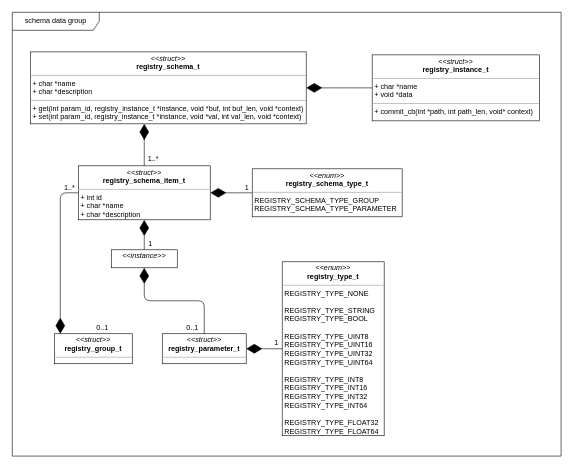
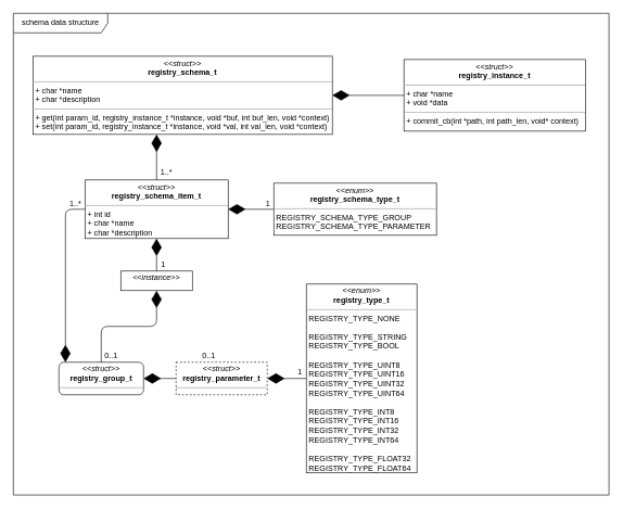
  <mxCell id="0" />
  <mxCell id="1" parent="0" />
- <mxCell id="2" value="schema data group" style="shape=umlFrame;whiteSpace=wrap;html=1;verticalAlign=top;width=145;height=30;swimlaneFillColor=#ffffff;" parent="1" vertex="1"><mxGeometry x="20" y="20" width="915" height="740" as="geometry" /></mxCell>
+ <mxCell id="2" value="schema data structure" style="shape=umlFrame;whiteSpace=wrap;html=1;verticalAlign=top;width=145;height=30;swimlaneFillColor=#ffffff;" parent="1" vertex="1"><mxGeometry x="20" y="20" width="915" height="740" as="geometry" /></mxCell>
  <mxCell id="3" value="&lt;p style=&quot;margin: 0px ; margin-top: 4px ; text-align: center&quot;&gt;&lt;i&gt;&amp;lt;&amp;lt;struct&amp;gt;&amp;gt;&lt;/i&gt;&lt;br&gt;&lt;b&gt;registry_schema_t&lt;/b&gt;&lt;br&gt;&lt;/p&gt;&lt;hr size=&quot;1&quot;&gt;&lt;p style=&quot;margin: 0px ; margin-left: 4px&quot;&gt;+&amp;nbsp;&lt;span&gt;char *name&lt;/span&gt;&lt;/p&gt;&lt;p style=&quot;margin: 0px ; margin-left: 4px&quot;&gt;+ char *description&lt;/p&gt;&lt;hr size=&quot;1&quot;&gt;&lt;p style=&quot;margin: 0px ; margin-left: 4px&quot;&gt;+ get(int param_id, registry_instance_t *instance, void *buf, int buf_len, void *context)&lt;/p&gt;&lt;p style=&quot;margin: 0px ; margin-left: 4px&quot;&gt;+ set(int param_id, registry_instance_t *instance, void *val, int val_len, void *context)&lt;/p&gt;&lt;p style=&quot;margin: 0px ; margin-left: 4px&quot;&gt;&amp;nbsp;&lt;/p&gt;" style="verticalAlign=top;align=left;overflow=fill;fontSize=12;fontFamily=Helvetica;html=1;" parent="1" vertex="1"><mxGeometry x="50" y="86" width="460" height="120" as="geometry" /></mxCell>
  <mxCell id="4" value="&lt;p style=&quot;margin: 0px ; margin-top: 4px ; text-align: center&quot;&gt;&lt;i&gt;&amp;lt;&amp;lt;enum&amp;gt;&amp;gt;&lt;/i&gt;&lt;br&gt;&lt;b&gt;registry_type_t&lt;/b&gt;&lt;/p&gt;&lt;hr size=&quot;1&quot;&gt;&lt;p style=&quot;margin: 0px ; margin-left: 4px&quot;&gt;REGISTRY_TYPE_NONE&lt;br&gt;&lt;/p&gt;&lt;p style=&quot;margin: 0px ; margin-left: 4px&quot;&gt;&lt;br&gt;&lt;/p&gt;&lt;p style=&quot;margin: 0px ; margin-left: 4px&quot;&gt;REGISTRY_TYPE_STRING&lt;br&gt;&lt;/p&gt;&lt;p style=&quot;margin: 0px ; margin-left: 4px&quot;&gt;REGISTRY_TYPE_BOOL&lt;br&gt;&lt;/p&gt;&lt;p style=&quot;margin: 0px ; margin-left: 4px&quot;&gt;&lt;br&gt;&lt;/p&gt;&lt;p style=&quot;margin: 0px ; margin-left: 4px&quot;&gt;REGISTRY_TYPE_UINT8&lt;br&gt;&lt;/p&gt;&lt;p style=&quot;margin: 0px ; margin-left: 4px&quot;&gt;REGISTRY_TYPE_UINT16&lt;br&gt;&lt;/p&gt;&lt;p style=&quot;margin: 0px ; margin-left: 4px&quot;&gt;REGISTRY_TYPE_UINT32&lt;br&gt;&lt;/p&gt;&lt;p style=&quot;margin: 0px ; margin-left: 4px&quot;&gt;REGISTRY_TYPE_UINT64&lt;br&gt;&lt;/p&gt;&lt;p style=&quot;margin: 0px ; margin-left: 4px&quot;&gt;&lt;br&gt;&lt;/p&gt;&lt;p style=&quot;margin: 0px ; margin-left: 4px&quot;&gt;REGISTRY_TYPE_INT8&lt;br&gt;&lt;/p&gt;&lt;p style=&quot;margin: 0px ; margin-left: 4px&quot;&gt;REGISTRY_TYPE_INT16&lt;br&gt;&lt;/p&gt;&lt;p style=&quot;margin: 0px ; margin-left: 4px&quot;&gt;REGISTRY_TYPE_INT32&lt;br&gt;&lt;/p&gt;&lt;p style=&quot;margin: 0px ; margin-left: 4px&quot;&gt;REGISTRY_TYPE_INT64&lt;br&gt;&lt;/p&gt;&lt;p style=&quot;margin: 0px ; margin-left: 4px&quot;&gt;&lt;br&gt;&lt;/p&gt;&lt;p style=&quot;margin: 0px ; margin-left: 4px&quot;&gt;REGISTRY_TYPE_FLOAT32&lt;br&gt;&lt;/p&gt;&lt;p style=&quot;margin: 0px ; margin-left: 4px&quot;&gt;REGISTRY_TYPE_FLOAT64&lt;br&gt;&lt;/p&gt;" style="verticalAlign=top;align=left;overflow=fill;fontSize=12;fontFamily=Helvetica;html=1;" parent="1" vertex="1"><mxGeometry x="470" y="436" width="170" height="290" as="geometry" /></mxCell>
  <mxCell id="5" value="&lt;p style=&quot;margin: 0px ; margin-top: 4px ; text-align: center&quot;&gt;&lt;i&gt;&amp;lt;&amp;lt;struct&amp;gt;&amp;gt;&lt;/i&gt;&lt;br&gt;&lt;b&gt;registry_schema_item_t&lt;/b&gt;&lt;br&gt;&lt;/p&gt;&lt;hr size=&quot;1&quot;&gt;&lt;p style=&quot;margin: 0px ; margin-left: 4px&quot;&gt;+ int id&lt;br&gt;&lt;/p&gt;&lt;p style=&quot;margin: 0px ; margin-left: 4px&quot;&gt;+ char *name&lt;/p&gt;&lt;p style=&quot;margin: 0px ; margin-left: 4px&quot;&gt;+ char *description&lt;/p&gt;&lt;p style=&quot;margin: 0px ; margin-left: 4px&quot;&gt;&amp;nbsp;&lt;/p&gt;" style="verticalAlign=top;align=left;overflow=fill;fontSize=12;fontFamily=Helvetica;html=1;" parent="1" vertex="1"><mxGeometry x="130" y="276" width="220" height="90" as="geometry" /></mxCell>
  <mxCell id="6" value="&lt;p style=&quot;margin: 0px ; margin-top: 4px ; text-align: center&quot;&gt;&lt;i&gt;&amp;lt;&amp;lt;enum&amp;gt;&amp;gt;&lt;/i&gt;&lt;br&gt;&lt;b&gt;registry_schema_type_t&lt;/b&gt;&lt;/p&gt;&lt;hr size=&quot;1&quot;&gt;&lt;p style=&quot;margin: 0px ; margin-left: 4px&quot;&gt;REGISTRY_SCHEMA_TYPE_GROUP&lt;/p&gt;&lt;p style=&quot;margin: 0px ; margin-left: 4px&quot;&gt;REGISTRY_SCHEMA_TYPE_PARAMETER&lt;/p&gt;" style="verticalAlign=top;align=left;overflow=fill;fontSize=12;fontFamily=Helvetica;html=1;" parent="1" vertex="1"><mxGeometry x="420" y="281" width="250" height="80" as="geometry" /></mxCell>
- <mxCell id="7" value="&lt;p style=&quot;margin: 0px ; margin-top: 4px ; text-align: center&quot;&gt;&lt;i&gt;&amp;lt;&amp;lt;struct&amp;gt;&amp;gt;&lt;/i&gt;&lt;br&gt;&lt;b&gt;registry_group_t&lt;/b&gt;&lt;br&gt;&lt;/p&gt;&lt;hr size=&quot;1&quot;&gt;&lt;p style=&quot;margin: 0px ; margin-left: 4px&quot;&gt;&lt;br&gt;&lt;/p&gt;&lt;p style=&quot;margin: 0px ; margin-left: 4px&quot;&gt;&amp;nbsp;&lt;/p&gt;" style="verticalAlign=top;align=left;overflow=fill;fontSize=12;fontFamily=Helvetica;html=1;" parent="1" vertex="1"><mxGeometry x="90" y="556" width="130" height="50" as="geometry" /></mxCell>
- <mxCell id="8" value="&lt;p style=&quot;margin: 0px ; margin-top: 4px ; text-align: center&quot;&gt;&lt;i&gt;&amp;lt;&amp;lt;struct&amp;gt;&amp;gt;&lt;/i&gt;&lt;br&gt;&lt;b&gt;registry_parameter_t&lt;/b&gt;&lt;br&gt;&lt;/p&gt;&lt;hr size=&quot;1&quot;&gt;&lt;p style=&quot;margin: 0px ; margin-left: 4px&quot;&gt;&lt;br&gt;&lt;/p&gt;" style="verticalAlign=top;align=left;overflow=fill;fontSize=12;fontFamily=Helvetica;html=1;" parent="1" vertex="1"><mxGeometry x="270" y="556" width="140" height="50" as="geometry" /></mxCell>
+ <mxCell id="7" value="&lt;p style=&quot;margin: 0px ; margin-top: 4px ; text-align: center&quot;&gt;&lt;i&gt;&amp;lt;&amp;lt;struct&amp;gt;&amp;gt;&lt;/i&gt;&lt;br&gt;&lt;b&gt;registry_group_t&lt;/b&gt;&lt;br&gt;&lt;/p&gt;&lt;hr size=&quot;1&quot;&gt;&lt;p style=&quot;margin: 0px ; margin-left: 4px&quot;&gt;&lt;br&gt;&lt;/p&gt;&lt;p style=&quot;margin: 0px ; margin-left: 4px&quot;&gt;&amp;nbsp;&lt;/p&gt;" style="verticalAlign=top;align=left;overflow=fill;fontSize=12;fontFamily=Helvetica;html=1;rounded=1;" parent="1" vertex="1"><mxGeometry x="90" y="556" width="130" height="50" as="geometry" /></mxCell>
+ <mxCell id="8" value="&lt;p style=&quot;margin: 0px ; margin-top: 4px ; text-align: center&quot;&gt;&lt;i&gt;&amp;lt;&amp;lt;struct&amp;gt;&amp;gt;&lt;/i&gt;&lt;br&gt;&lt;b&gt;registry_parameter_t&lt;/b&gt;&lt;br&gt;&lt;/p&gt;&lt;hr size=&quot;1&quot;&gt;&lt;p style=&quot;margin: 0px ; margin-left: 4px&quot;&gt;&lt;br&gt;&lt;/p&gt;" style="verticalAlign=top;align=left;overflow=fill;fontSize=12;fontFamily=Helvetica;html=1;dashed=1;" parent="1" vertex="1"><mxGeometry x="270" y="556" width="140" height="50" as="geometry" /></mxCell>
  <mxCell id="9" value="" style="endArrow=diamondThin;endFill=1;endSize=24;html=1;edgeStyle=elbowEdgeStyle;elbow=vertical;" parent="1" source="4" target="8" edge="1"><mxGeometry width="160" relative="1" as="geometry"><mxPoint x="-50" y="896" as="sourcePoint" /><mxPoint x="110" y="896" as="targetPoint" /></mxGeometry></mxCell>
- <mxCell id="11" value="" style="endArrow=diamondThin;endFill=1;endSize=24;html=1;edgeStyle=elbowEdgeStyle;elbow=vertical;" parent="1" source="8" target="20" edge="1"><mxGeometry width="160" relative="1" as="geometry"><mxPoint x="174" y="566" as="sourcePoint" /><mxPoint x="255" y="506" as="targetPoint" /></mxGeometry></mxCell>
+ <mxCell id="10" value="" style="endArrow=diamondThin;endFill=1;endSize=24;html=1;edgeStyle=elbowEdgeStyle;entryX=0.5;entryY=1;entryDx=0;entryDy=0;elbow=vertical;" parent="1" source="7" target="20" edge="1"><mxGeometry width="160" relative="1" as="geometry"><mxPoint x="340" y="686" as="sourcePoint" /><mxPoint x="255" y="506" as="targetPoint" /></mxGeometry></mxCell>
+ <mxCell id="11" value="" style="endArrow=diamondThin;endFill=1;endSize=24;html=1;edgeStyle=elbowEdgeStyle;elbow=vertical;" parent="1" source="8" target="7" edge="1"><mxGeometry width="160" relative="1" as="geometry"><mxPoint x="174" y="566" as="sourcePoint" /><mxPoint x="255" y="506" as="targetPoint" /></mxGeometry></mxCell>
  <mxCell id="12" value="" style="endArrow=diamondThin;endFill=1;endSize=24;html=1;edgeStyle=elbowEdgeStyle;" parent="1" source="5" target="7" edge="1"><mxGeometry width="160" relative="1" as="geometry"><mxPoint x="323.846" y="526" as="sourcePoint" /><mxPoint x="286.923" y="446" as="targetPoint" /><Array as="points"><mxPoint x="100" y="446" /><mxPoint x="50" y="406" /><mxPoint x="80" y="461" /></Array></mxGeometry></mxCell>
  <mxCell id="13" value="" style="endArrow=diamondThin;endFill=1;endSize=24;html=1;edgeStyle=elbowEdgeStyle;elbow=vertical;" parent="1" source="6" target="5" edge="1"><mxGeometry width="160" relative="1" as="geometry"><mxPoint x="140" y="366" as="sourcePoint" /><mxPoint x="-30" y="376" as="targetPoint" /></mxGeometry></mxCell>
  <mxCell id="14" value="" style="endArrow=diamondThin;endFill=1;endSize=24;html=1;edgeStyle=elbowEdgeStyle;elbow=vertical;" parent="1" source="5" target="3" edge="1"><mxGeometry width="160" relative="1" as="geometry"><mxPoint x="500" y="316" as="sourcePoint" /><mxPoint x="360" y="366" as="targetPoint" /><Array as="points"><mxPoint x="240" y="226" /></Array></mxGeometry></mxCell>
  <mxCell id="15" value="1..*" style="text;html=1;align=center;verticalAlign=middle;resizable=0;points=[];autosize=1;strokeColor=none;" parent="1" vertex="1"><mxGeometry x="100" y="302" width="30" height="20" as="geometry" /></mxCell>
  <mxCell id="16" value="0..1" style="text;html=1;align=center;verticalAlign=middle;resizable=0;points=[];autosize=1;strokeColor=none;" parent="1" vertex="1"><mxGeometry x="300" y="536" width="40" height="20" as="geometry" /></mxCell>
  <mxCell id="17" value="0..1" style="text;html=1;align=center;verticalAlign=middle;resizable=0;points=[];autosize=1;strokeColor=none;" parent="1" vertex="1"><mxGeometry x="150" y="536" width="40" height="20" as="geometry" /></mxCell>
  <mxCell id="18" value="1" style="text;html=1;align=center;verticalAlign=middle;resizable=0;points=[];autosize=1;strokeColor=none;" parent="1" vertex="1"><mxGeometry x="401" y="302" width="20" height="20" as="geometry" /></mxCell>
  <mxCell id="19" value="1..*" style="text;html=1;align=center;verticalAlign=middle;resizable=0;points=[];autosize=1;strokeColor=none;" parent="1" vertex="1"><mxGeometry x="240" y="255" width="30" height="20" as="geometry" /></mxCell>
  <mxCell id="20" value="&lt;p style=&quot;margin: 0px ; margin-top: 4px ; text-align: center&quot;&gt;&lt;i&gt;&amp;lt;&amp;lt;instance&amp;gt;&amp;gt;&lt;/i&gt;&lt;/p&gt;" style="verticalAlign=top;align=left;overflow=fill;fontSize=12;fontFamily=Helvetica;html=1;" parent="1" vertex="1"><mxGeometry x="185" y="416" width="110" height="30" as="geometry" /></mxCell>
  <mxCell id="21" value="" style="endArrow=diamondThin;endFill=1;endSize=24;html=1;edgeStyle=orthogonalEdgeStyle;curved=1;" parent="1" source="20" target="5" edge="1"><mxGeometry width="160" relative="1" as="geometry"><mxPoint x="350.059" y="626" as="sourcePoint" /><mxPoint x="255" y="536" as="targetPoint" /></mxGeometry></mxCell>
  <mxCell id="22" value="1" style="text;html=1;align=center;verticalAlign=middle;resizable=0;points=[];autosize=1;strokeColor=none;" parent="1" vertex="1"><mxGeometry x="450" y="562" width="20" height="20" as="geometry" /></mxCell>
  <mxCell id="23" value="" style="endArrow=diamondThin;endFill=1;endSize=24;html=1;edgeStyle=elbowEdgeStyle;elbow=vertical;" parent="1" source="25" target="3" edge="1"><mxGeometry width="160" relative="1" as="geometry"><mxPoint x="498" y="158.5" as="sourcePoint" /><mxPoint x="250" y="216" as="targetPoint" /></mxGeometry></mxCell>
  <mxCell id="24" value="1" style="text;html=1;align=center;verticalAlign=middle;resizable=0;points=[];autosize=1;strokeColor=none;" parent="1" vertex="1"><mxGeometry x="240" y="396" width="20" height="20" as="geometry" /></mxCell>
  <mxCell id="25" value="&lt;p style=&quot;margin: 4px 0px 0px ; text-align: center&quot;&gt;&lt;i&gt;&amp;lt;&amp;lt;struct&amp;gt;&amp;gt;&lt;/i&gt;&lt;br&gt;&lt;b&gt;registry_instance_t&lt;/b&gt;&lt;/p&gt;&lt;hr size=&quot;1&quot;&gt;&lt;p style=&quot;margin: 0px 0px 0px 4px&quot;&gt;&lt;/p&gt;&lt;p style=&quot;margin: 0px ; margin-left: 4px&quot;&gt;+&amp;nbsp;&lt;span&gt;char *name&lt;/span&gt;&lt;/p&gt;&lt;p style=&quot;margin: 0px ; margin-left: 4px&quot;&gt;+ void *data&lt;/p&gt;&lt;hr size=&quot;1&quot;&gt;&lt;p style=&quot;margin: 0px ; margin-left: 4px&quot;&gt;+ commit_cb(int *path, int path_len, void* context)&lt;/p&gt;&lt;p style=&quot;margin: 0px ; margin-left: 4px&quot;&gt;&amp;nbsp;&lt;/p&gt;" style="verticalAlign=top;align=left;overflow=fill;fontSize=12;fontFamily=Helvetica;html=1;" parent="1" vertex="1"><mxGeometry x="620" y="91" width="279" height="110" as="geometry" /></mxCell>
